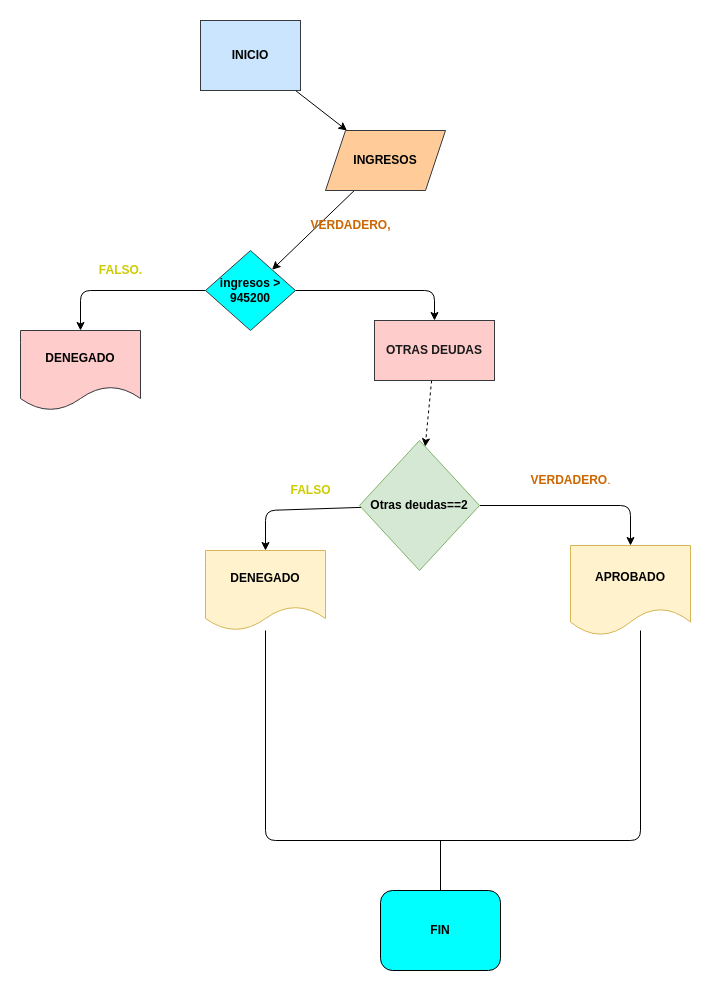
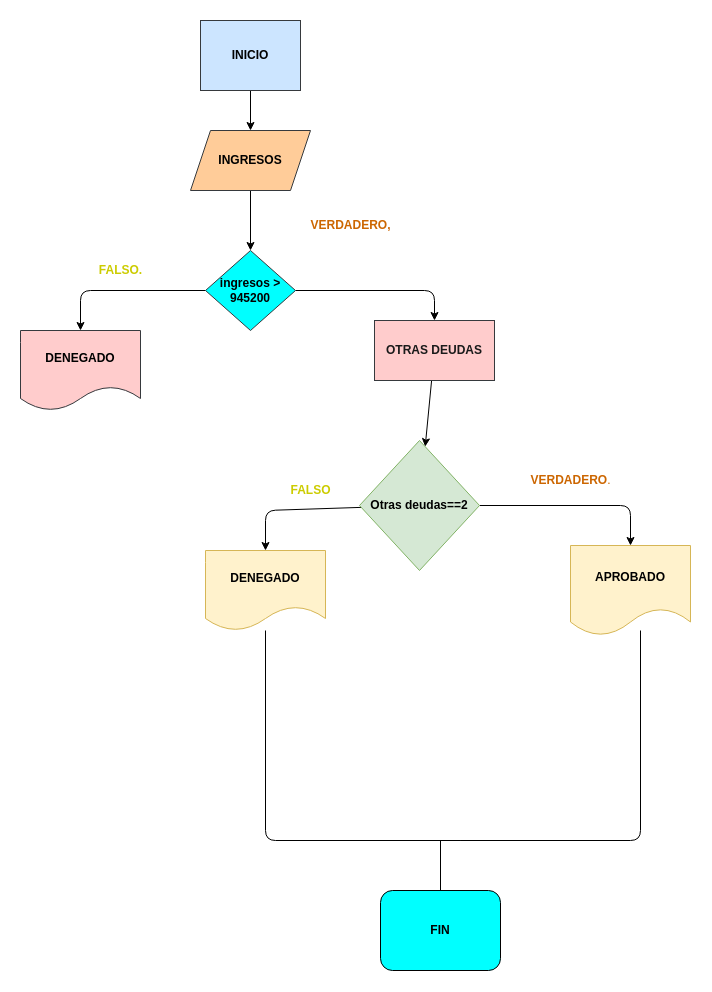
  <mxCell id="0" />
  <mxCell id="1" parent="0" />
  <mxCell id="2" value="" style="edgeStyle=none;html=1;" parent="1" source="3" target="5" edge="1"><mxGeometry relative="1" as="geometry" /></mxCell>
  <mxCell id="3" value="&lt;b&gt;&lt;font color=&quot;#000000&quot;&gt;INICIO&lt;/font&gt;&lt;/b&gt;" style="whiteSpace=wrap;html=1;fillColor=#cce5ff;strokeColor=#36393d;rounded=0;" parent="1" vertex="1"><mxGeometry x="200" y="20" width="100" height="70" as="geometry" /></mxCell>
  <mxCell id="4" value="" style="edgeStyle=none;html=1;" parent="1" source="5" target="8" edge="1"><mxGeometry relative="1" as="geometry" /></mxCell>
- <mxCell id="5" value="&lt;b&gt;&lt;font color=&quot;#000000&quot;&gt;INGRESOS&lt;/font&gt;&lt;/b&gt;" style="shape=parallelogram;perimeter=parallelogramPerimeter;whiteSpace=wrap;html=1;fixedSize=1;fillColor=#ffcc99;strokeColor=#36393d;" parent="1" vertex="1"><mxGeometry x="325" y="130" width="120" height="60" as="geometry" /></mxCell>
+ <mxCell id="5" value="&lt;b&gt;&lt;font color=&quot;#000000&quot;&gt;INGRESOS&lt;/font&gt;&lt;/b&gt;" style="shape=parallelogram;perimeter=parallelogramPerimeter;whiteSpace=wrap;html=1;fixedSize=1;fillColor=#ffcc99;strokeColor=#36393d;" parent="1" vertex="1"><mxGeometry x="190" y="130" width="120" height="60" as="geometry" /></mxCell>
  <mxCell id="6" value="" style="edgeStyle=none;html=1;" parent="1" source="8" target="9" edge="1"><mxGeometry relative="1" as="geometry"><Array as="points"><mxPoint x="80" y="290" /></Array></mxGeometry></mxCell>
  <mxCell id="7" value="" style="edgeStyle=none;html=1;" parent="1" source="8" target="11" edge="1"><mxGeometry relative="1" as="geometry"><Array as="points"><mxPoint x="434" y="290" /></Array></mxGeometry></mxCell>
  <mxCell id="8" value="&lt;font color=&quot;#000000&quot;&gt;&lt;b&gt;ingresos &amp;gt; 945200&lt;/b&gt;&lt;/font&gt;" style="rhombus;whiteSpace=wrap;html=1;fillColor=#00FFFF;strokeColor=#36393d;" parent="1" vertex="1"><mxGeometry x="205" y="250" width="90" height="80" as="geometry" /></mxCell>
  <mxCell id="9" value="&lt;font color=&quot;#000000&quot;&gt;&lt;b&gt;DENEGADO&lt;/b&gt;&lt;/font&gt;" style="shape=document;whiteSpace=wrap;html=1;boundedLbl=1;fillColor=#ffcccc;strokeColor=#36393d;" parent="1" vertex="1"><mxGeometry x="20" y="330" width="120" height="80" as="geometry" /></mxCell>
- <mxCell id="10" value="" style="edgeStyle=none;html=1;dashed=1;" parent="1" source="11" target="14" edge="1"><mxGeometry relative="1" as="geometry" /></mxCell>
+ <mxCell id="10" value="" style="edgeStyle=none;html=1;" parent="1" source="11" target="14" edge="1"><mxGeometry relative="1" as="geometry" /></mxCell>
  <mxCell id="11" value="&lt;b&gt;&lt;font color=&quot;#1a1a1a&quot;&gt;OTRAS DEUDAS&lt;/font&gt;&lt;/b&gt;" style="whiteSpace=wrap;html=1;fillColor=#ffcccc;strokeColor=#36393d;" parent="1" vertex="1"><mxGeometry x="374" y="320" width="120" height="60" as="geometry" /></mxCell>
  <mxCell id="12" value="" style="edgeStyle=none;html=1;" parent="1" source="14" target="16" edge="1"><mxGeometry relative="1" as="geometry"><Array as="points"><mxPoint x="265" y="510" /></Array></mxGeometry></mxCell>
  <mxCell id="13" value="" style="edgeStyle=none;html=1;" parent="1" source="14" target="18" edge="1"><mxGeometry relative="1" as="geometry"><Array as="points"><mxPoint x="630" y="505" /></Array></mxGeometry></mxCell>
  <mxCell id="14" value="&lt;b&gt;&lt;font color=&quot;#000000&quot;&gt;Otras deudas==2&lt;/font&gt;&lt;/b&gt;" style="rhombus;whiteSpace=wrap;html=1;fillColor=#d5e8d4;strokeColor=#82b366;" parent="1" vertex="1"><mxGeometry x="359" y="440" width="120" height="130" as="geometry" /></mxCell>
  <mxCell id="15" style="edgeStyle=none;html=1;endArrow=none;endFill=0;" edge="1" parent="1" source="16"><mxGeometry relative="1" as="geometry"><mxPoint x="420" y="840" as="targetPoint" /><Array as="points"><mxPoint x="265" y="840" /><mxPoint x="470" y="840" /></Array></mxGeometry></mxCell>
  <mxCell id="16" value="&lt;b&gt;&lt;font color=&quot;#000000&quot;&gt;DENEGADO&lt;/font&gt;&lt;/b&gt;" style="shape=document;whiteSpace=wrap;html=1;boundedLbl=1;fillColor=#fff2cc;strokeColor=#d6b656;" parent="1" vertex="1"><mxGeometry x="205" y="550" width="120" height="80" as="geometry" /></mxCell>
  <mxCell id="17" style="edgeStyle=none;html=1;endArrow=none;endFill=0;" edge="1" parent="1"><mxGeometry relative="1" as="geometry"><mxPoint x="460" y="840" as="targetPoint" /><mxPoint x="640" y="630" as="sourcePoint" /><Array as="points"><mxPoint x="640" y="840" /></Array></mxGeometry></mxCell>
  <mxCell id="18" value="&lt;b&gt;&lt;font color=&quot;#000000&quot;&gt;APROBADO&lt;/font&gt;&lt;/b&gt;" style="shape=document;whiteSpace=wrap;html=1;boundedLbl=1;fillColor=#fff2cc;strokeColor=#d6b656;" parent="1" vertex="1"><mxGeometry x="570" y="545" width="120" height="90" as="geometry" /></mxCell>
  <mxCell id="19" value="&lt;b&gt;&lt;font color=&quot;#cccc00&quot;&gt;FALSO.&lt;/font&gt;&lt;/b&gt;" style="text;html=1;align=center;verticalAlign=middle;resizable=0;points=[];autosize=1;strokeColor=none;fillColor=none;fontColor=#1A1A1A;" parent="1" vertex="1"><mxGeometry x="90" y="260" width="60" height="20" as="geometry" /></mxCell>
  <mxCell id="20" value="&lt;font color=&quot;#cc6600&quot;&gt;&lt;b&gt;VERDADERO,&lt;/b&gt;&lt;/font&gt;" style="text;html=1;align=center;verticalAlign=middle;resizable=0;points=[];autosize=1;strokeColor=none;fillColor=none;fontColor=#CCCC00;" parent="1" vertex="1"><mxGeometry x="300" y="215" width="100" height="20" as="geometry" /></mxCell>
  <mxCell id="21" value="&lt;font color=&quot;#cccc00&quot;&gt;&lt;b&gt;FALSO&lt;/b&gt;&lt;/font&gt;" style="text;html=1;align=center;verticalAlign=middle;resizable=0;points=[];autosize=1;strokeColor=none;fillColor=none;fontColor=#CC6600;" parent="1" vertex="1"><mxGeometry x="280" y="480" width="60" height="20" as="geometry" /></mxCell>
  <mxCell id="22" value="&lt;font color=&quot;#cc6600&quot;&gt;&lt;b&gt;VERDADERO&lt;/b&gt;.&lt;/font&gt;" style="text;html=1;align=center;verticalAlign=middle;resizable=0;points=[];autosize=1;strokeColor=none;fillColor=none;fontColor=#CCCC00;" parent="1" vertex="1"><mxGeometry x="520" y="470" width="100" height="20" as="geometry" /></mxCell>
  <mxCell id="23" style="edgeStyle=none;html=1;fontColor=#000000;endArrow=none;endFill=0;" edge="1" parent="1" source="24"><mxGeometry relative="1" as="geometry"><mxPoint x="440" y="840" as="targetPoint" /></mxGeometry></mxCell>
  <mxCell id="24" value="&lt;b&gt;FIN&lt;/b&gt;" style="whiteSpace=wrap;html=1;fontColor=#000000;fillColor=#00FFFF;rounded=1;" vertex="1" parent="1"><mxGeometry x="380" y="890" width="120" height="80" as="geometry" /></mxCell>
